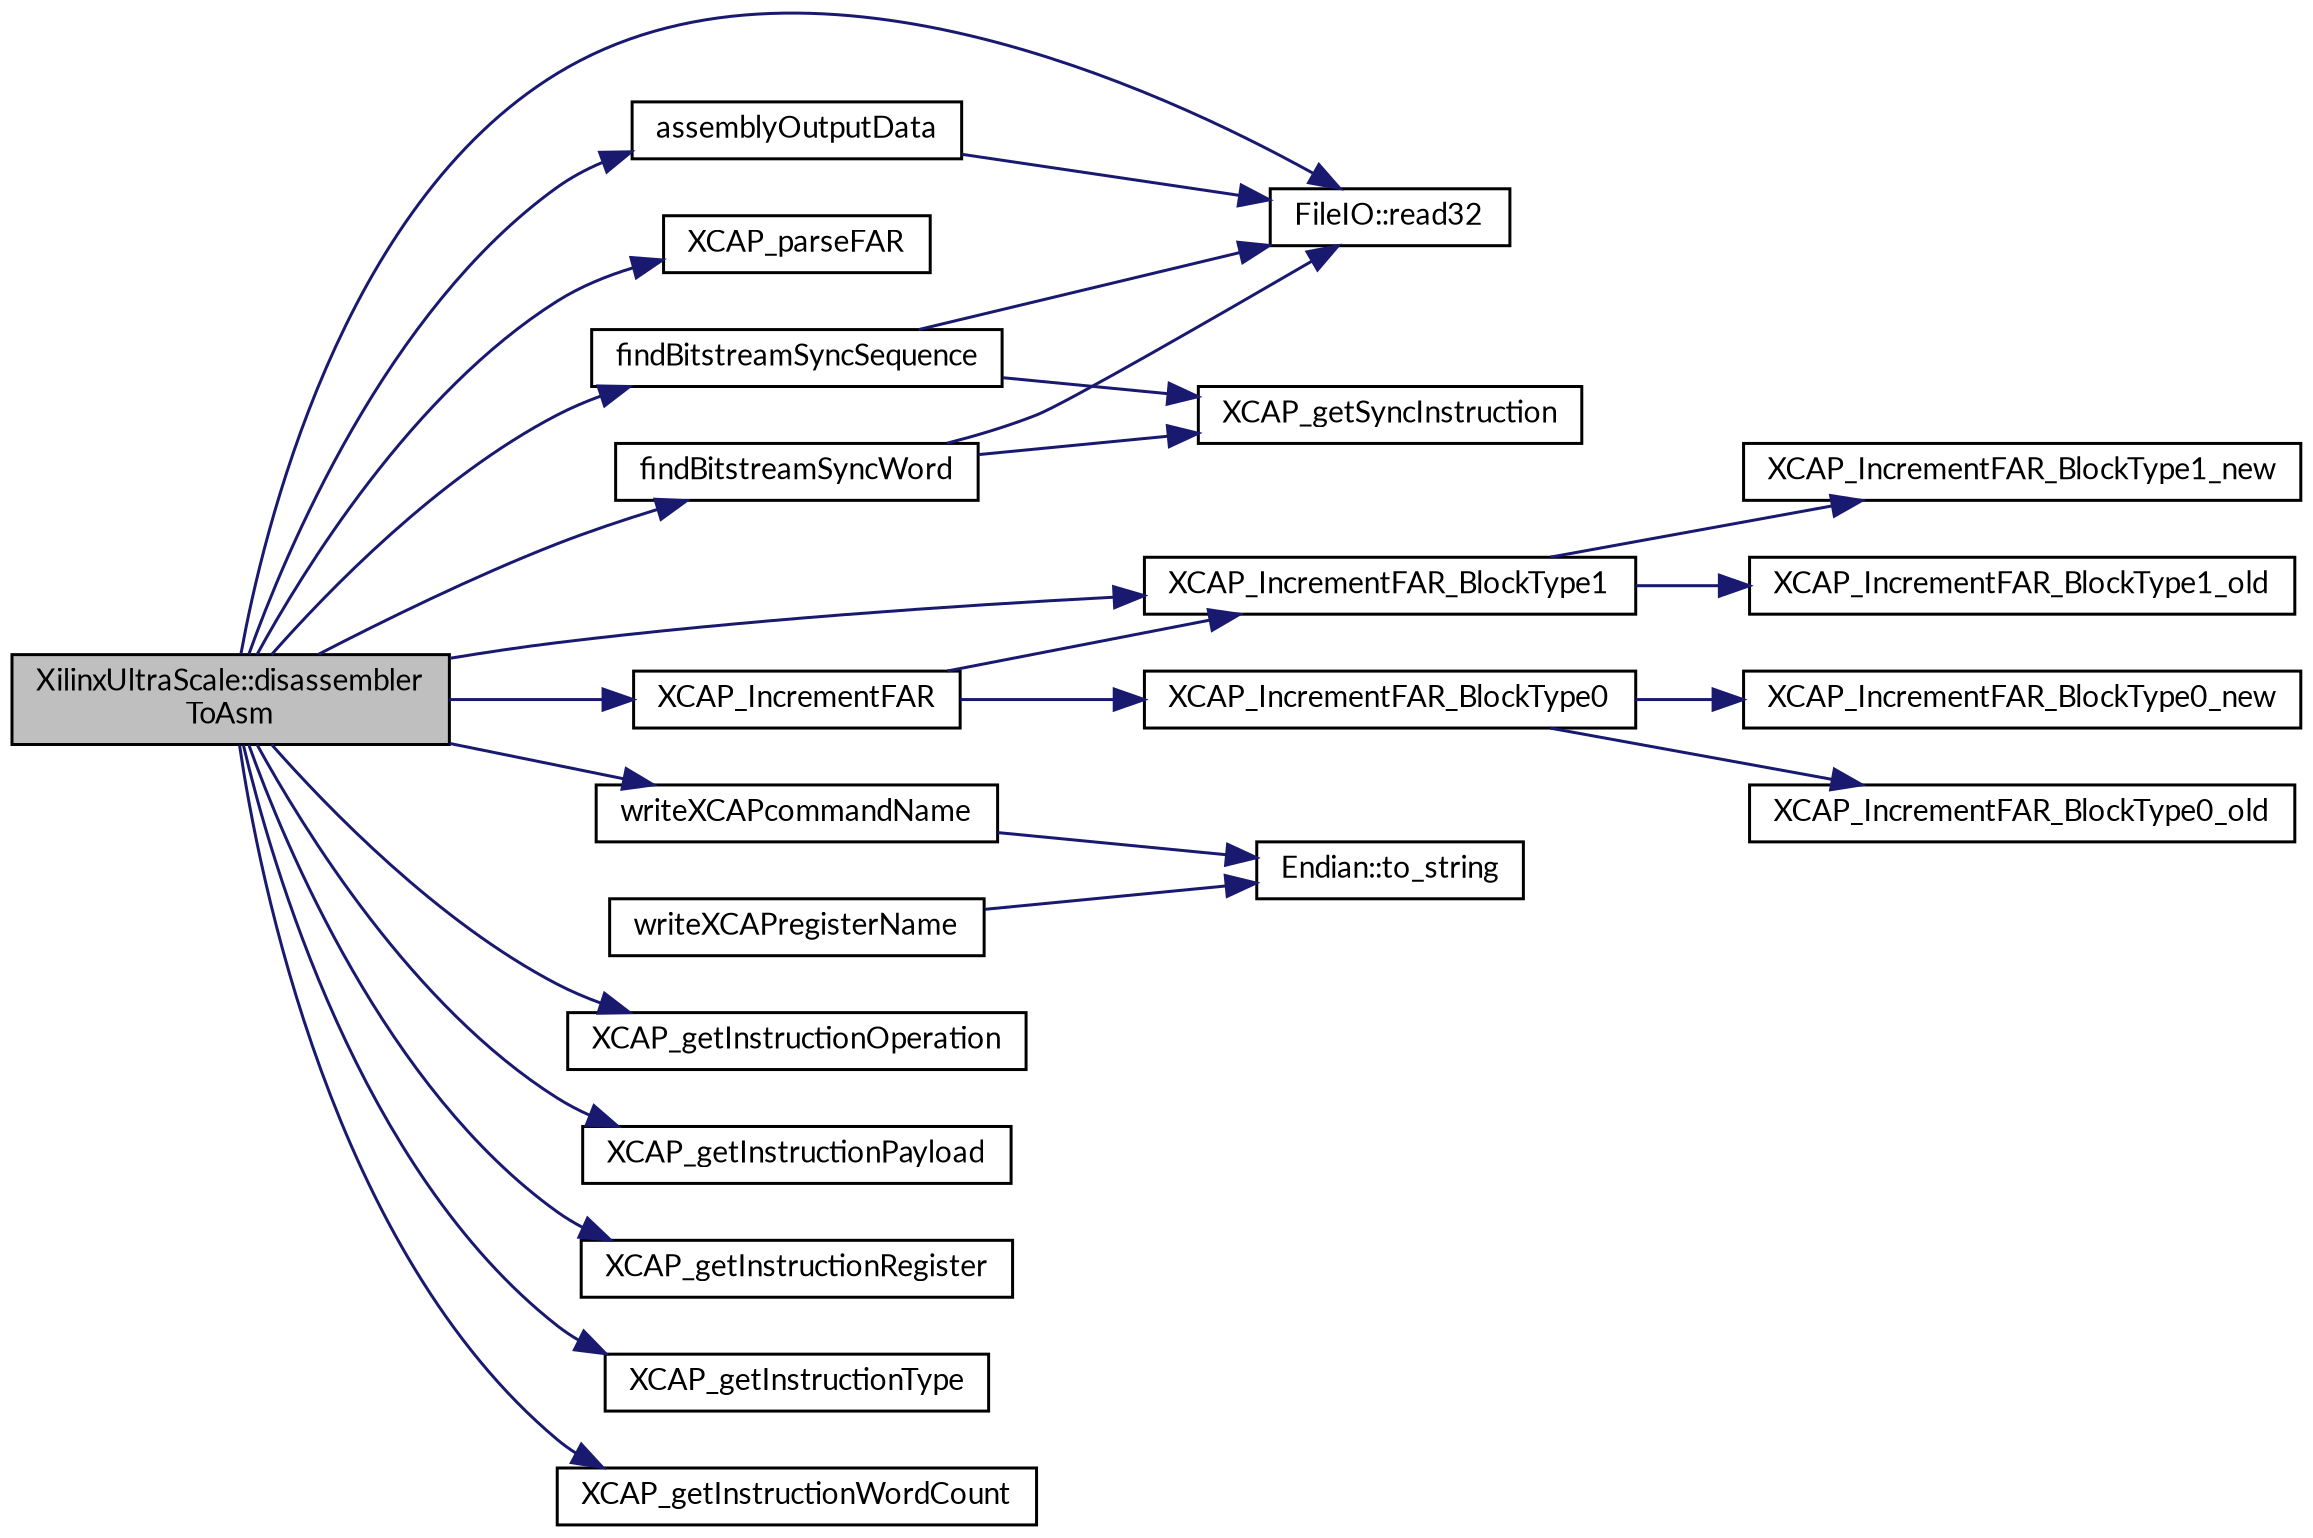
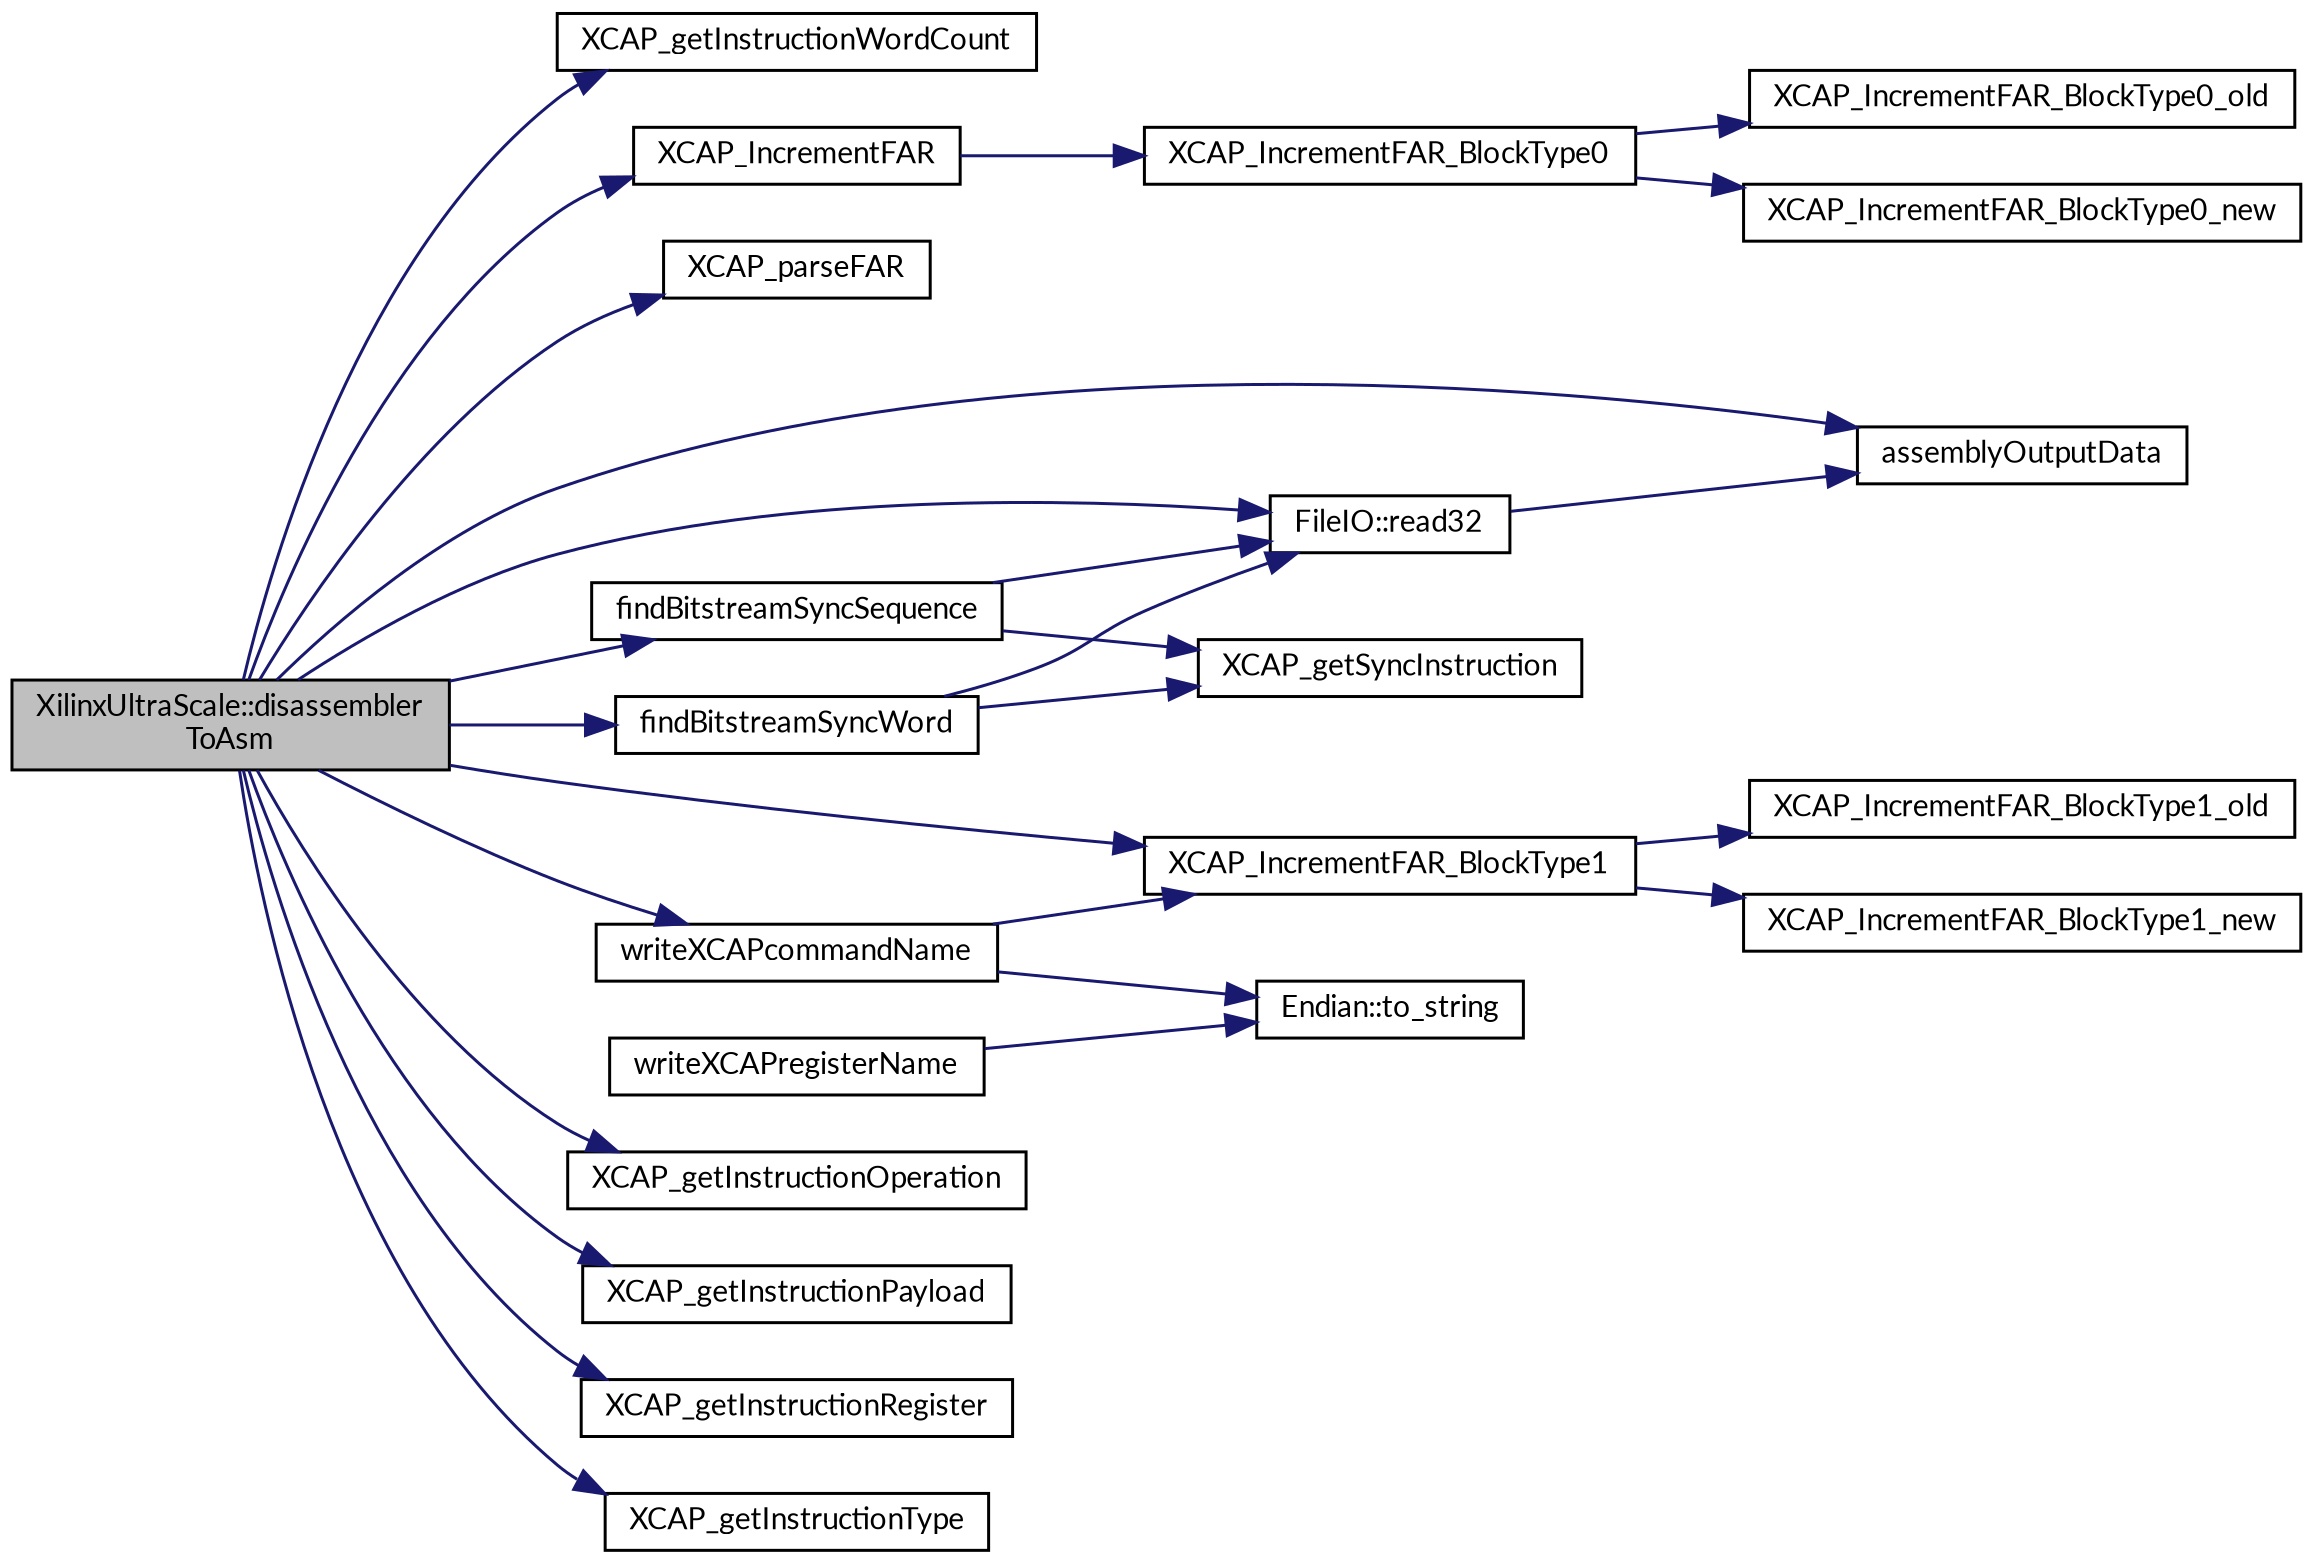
  digraph {
    fontname=Lato
    rankdir=LR
    node [color=black fillcolor=white fontname=Lato fontsize=10 shape=record style=filled]
    edge [color=midnightblue fontname=Lato fontsize=10 labelfontname=Helvetica labelfontsize=10 style=solid]
    n1 [fillcolor=grey75 fontcolor=black height=0.2 label="XilinxUltraScale::disassembler\lToAsm" width=0.4]
    n2 [height=0.2 label=assemblyOutputData width=0.4]
    n3 [height=0.2 label="FileIO::read32" width=0.4]
    n4 [height=0.2 label=findBitstreamSyncSequence width=0.4]
    n5 [height=0.2 label=findBitstreamSyncWord width=0.4]
    n6 [height=0.2 label=writeXCAPcommandName width=0.4]
    n7 [height=0.2 label=XCAP_getInstructionOperation width=0.4]
    n8 [height=0.2 label=XCAP_getInstructionPayload width=0.4]
    n9 [height=0.2 label=XCAP_getInstructionRegister width=0.4]
    n10 [height=0.2 label=XCAP_getInstructionType width=0.4]
    n11 [height=0.2 label=XCAP_getInstructionWordCount width=0.4]
    n12 [height=0.2 label=XCAP_IncrementFAR width=0.4]
    n13 [height=0.2 label=XCAP_parseFAR width=0.4]
    n14 [height=0.2 label=XCAP_IncrementFAR_BlockType1 width=0.4]
    n15 [height=0.2 label=XCAP_getSyncInstruction width=0.4]
    n16 [height=0.2 label="Endian::to_string" width=0.4]
    n17 [height=0.2 label=writeXCAPregisterName width=0.4]
    n18 [height=0.2 label=XCAP_IncrementFAR_BlockType0 width=0.4]
    n19 [height=0.2 label=XCAP_IncrementFAR_BlockType0_new width=0.4]
    n20 [height=0.2 label=XCAP_IncrementFAR_BlockType0_old width=0.4]
    n21 [height=0.2 label=XCAP_IncrementFAR_BlockType1_new width=0.4]
    n22 [height=0.2 label=XCAP_IncrementFAR_BlockType1_old width=0.4]
    n1 -> n2
    n1 -> n3
    n1 -> n4
    n1 -> n5
    n1 -> n6
    n1 -> n7
    n1 -> n8
    n1 -> n9
    n1 -> n10
    n1 -> n11
    n1 -> n12
    n1 -> n13
    n1 -> n14
-   n2 -> n3
+   n3 -> n2
    n4 -> n3
    n4 -> n15
    n5 -> n3
    n5 -> n15
    n6 -> n16
-   n12 -> n14
+   n6 -> n14
    n12 -> n18
    n14 -> n21
    n14 -> n22
    n17 -> n16
    n18 -> n19
    n18 -> n20
  }
